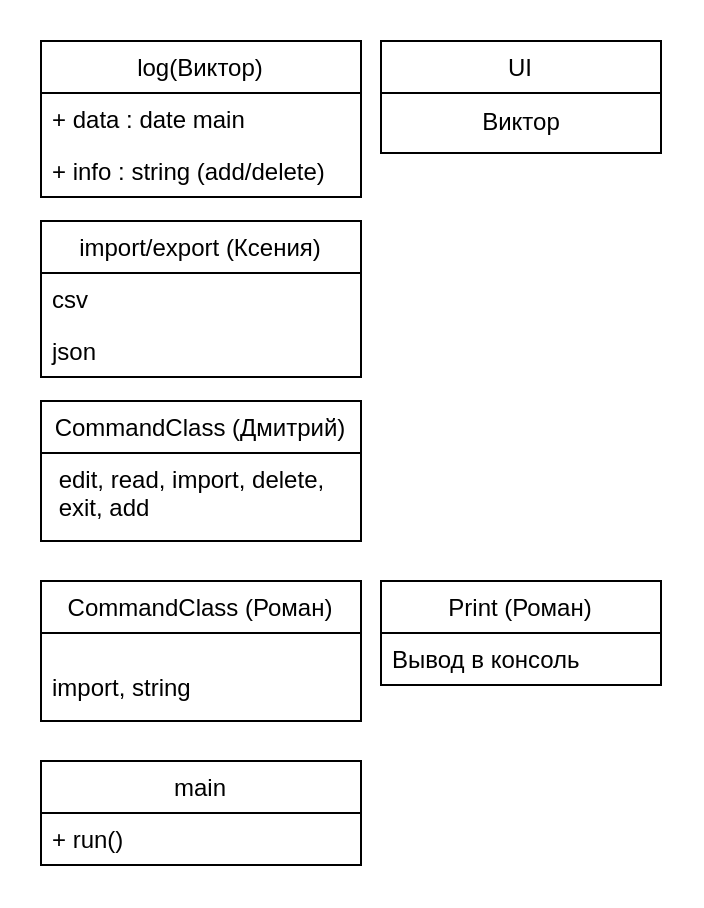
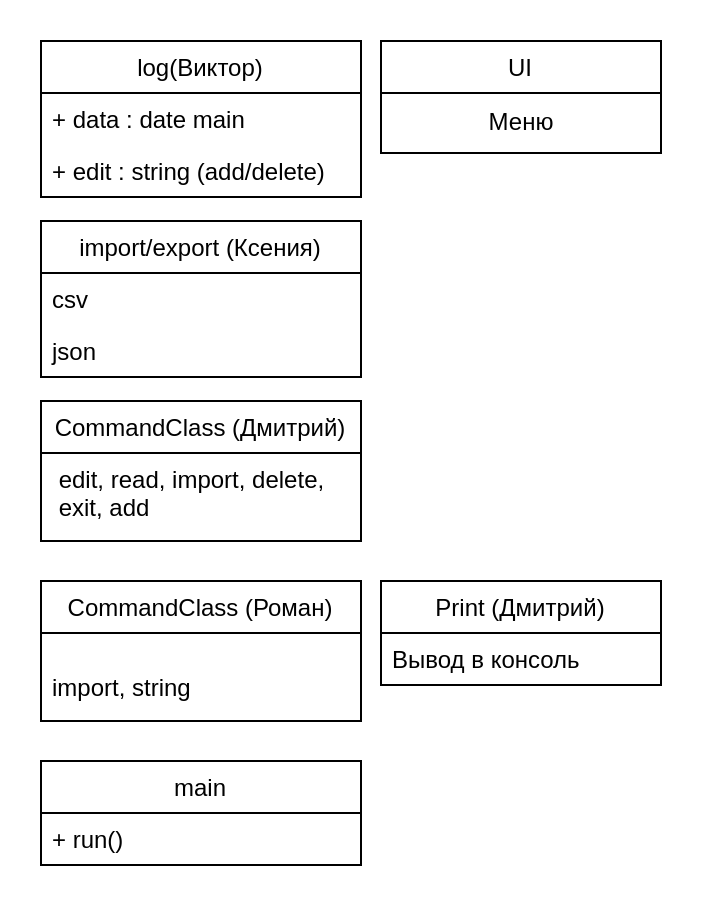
  <mxCell id="0" />
  <mxCell id="1" parent="0" />
  <mxCell id="2" value="main" style="swimlane;fontStyle=0;childLayout=stackLayout;horizontal=1;startSize=26;fillColor=none;horizontalStack=0;resizeParent=1;resizeParentMax=0;resizeLast=0;collapsible=1;marginBottom=0;" vertex="1" parent="1"><mxGeometry y="380" width="160" height="52" as="geometry" x="20" /></mxCell>
  <mxCell id="3" value="+ run()" style="text;strokeColor=none;fillColor=none;align=left;verticalAlign=top;spacingLeft=4;spacingRight=4;overflow=hidden;rotatable=0;points=[[0,0.5],[1,0.5]];portConstraint=eastwest;" vertex="1" parent="2"><mxGeometry y="26" width="160" height="26" as="geometry" /></mxCell>
  <mxCell id="4" value="log(Виктор)" style="swimlane;fontStyle=0;childLayout=stackLayout;horizontal=1;startSize=26;fillColor=none;horizontalStack=0;resizeParent=1;resizeParentMax=0;resizeLast=0;collapsible=1;marginBottom=0;" vertex="1" parent="1"><mxGeometry width="160" height="78" as="geometry" x="20" y="20" /></mxCell>
  <mxCell id="5" value="+ data : date main" style="text;strokeColor=none;fillColor=none;align=left;verticalAlign=top;spacingLeft=4;spacingRight=4;overflow=hidden;rotatable=0;points=[[0,0.5],[1,0.5]];portConstraint=eastwest;" vertex="1" parent="4"><mxGeometry y="26" width="160" height="26" as="geometry" /></mxCell>
- <mxCell id="6" value="+ info : string (add/delete)" style="text;strokeColor=none;fillColor=none;align=left;verticalAlign=top;spacingLeft=4;spacingRight=4;overflow=hidden;rotatable=0;points=[[0,0.5],[1,0.5]];portConstraint=eastwest;" vertex="1" parent="4"><mxGeometry y="52" width="160" height="26" as="geometry" /></mxCell>
+ <mxCell id="6" value="+ edit : string (add/delete)" style="text;strokeColor=none;fillColor=none;align=left;verticalAlign=top;spacingLeft=4;spacingRight=4;overflow=hidden;rotatable=0;points=[[0,0.5],[1,0.5]];portConstraint=eastwest;" vertex="1" parent="4"><mxGeometry y="52" width="160" height="26" as="geometry" /></mxCell>
  <mxCell id="7" value="import/export (Ксения)" style="swimlane;fontStyle=0;childLayout=stackLayout;horizontal=1;startSize=26;fillColor=none;horizontalStack=0;resizeParent=1;resizeParentMax=0;resizeLast=0;collapsible=1;marginBottom=0;" vertex="1" parent="1"><mxGeometry y="110" width="160" height="78" as="geometry" x="20" /></mxCell>
  <mxCell id="8" value="csv&#10;" style="text;strokeColor=none;fillColor=none;align=left;verticalAlign=top;spacingLeft=4;spacingRight=4;overflow=hidden;rotatable=0;points=[[0,0.5],[1,0.5]];portConstraint=eastwest;" vertex="1" parent="7"><mxGeometry y="26" width="160" height="26" as="geometry" /></mxCell>
  <mxCell id="9" value="json" style="text;strokeColor=none;fillColor=none;align=left;verticalAlign=top;spacingLeft=4;spacingRight=4;overflow=hidden;rotatable=0;points=[[0,0.5],[1,0.5]];portConstraint=eastwest;" vertex="1" parent="7"><mxGeometry y="52" width="160" height="26" as="geometry" /></mxCell>
  <mxCell id="10" value="UI" style="swimlane;fontStyle=0;childLayout=stackLayout;horizontal=1;startSize=26;fillColor=none;horizontalStack=0;resizeParent=1;resizeParentMax=0;resizeLast=0;collapsible=1;marginBottom=0;" vertex="1" parent="1"><mxGeometry x="190" width="140" height="56" as="geometry" y="20" /></mxCell>
- <mxCell id="11" value="Виктор" style="text;html=1;align=center;verticalAlign=middle;resizable=0;points=[];autosize=1;strokeColor=none;fillColor=none;" vertex="1" parent="10"><mxGeometry y="26" width="140" height="30" as="geometry" /></mxCell>
+ <mxCell id="11" value="Меню" style="text;html=1;align=center;verticalAlign=middle;resizable=0;points=[];autosize=1;strokeColor=none;fillColor=none;" vertex="1" parent="10"><mxGeometry y="26" width="140" height="30" as="geometry" /></mxCell>
  <mxCell id="12" value="CommandClass (Дмитрий)" style="swimlane;fontStyle=0;childLayout=stackLayout;horizontal=1;startSize=26;fillColor=none;horizontalStack=0;resizeParent=1;resizeParentMax=0;resizeLast=0;collapsible=1;marginBottom=0;" vertex="1" parent="1"><mxGeometry y="200" width="160" height="70" as="geometry" x="20" /></mxCell>
  <mxCell id="13" value=" edit, read, import, delete,&#10; exit, add&#10;" style="text;strokeColor=none;fillColor=none;align=left;verticalAlign=top;spacingLeft=4;spacingRight=4;overflow=hidden;rotatable=0;points=[[0,0.5],[1,0.5]];portConstraint=eastwest;" vertex="1" parent="12"><mxGeometry y="26" width="160" height="44" as="geometry" /></mxCell>
- <mxCell id="14" value="Print (Роман)" style="swimlane;fontStyle=0;childLayout=stackLayout;horizontal=1;startSize=26;fillColor=none;horizontalStack=0;resizeParent=1;resizeParentMax=0;resizeLast=0;collapsible=1;marginBottom=0;" vertex="1" parent="1"><mxGeometry x="190" y="290" width="140" height="52" as="geometry" /></mxCell>
+ <mxCell id="14" value="Print (Дмитрий)" style="swimlane;fontStyle=0;childLayout=stackLayout;horizontal=1;startSize=26;fillColor=none;horizontalStack=0;resizeParent=1;resizeParentMax=0;resizeLast=0;collapsible=1;marginBottom=0;" vertex="1" parent="1"><mxGeometry x="190" y="290" width="140" height="52" as="geometry" /></mxCell>
  <mxCell id="15" value="Вывод в консоль" style="text;strokeColor=none;fillColor=none;align=left;verticalAlign=top;spacingLeft=4;spacingRight=4;overflow=hidden;rotatable=0;points=[[0,0.5],[1,0.5]];portConstraint=eastwest;" vertex="1" parent="14"><mxGeometry y="26" width="140" height="26" as="geometry" /></mxCell>
  <mxCell id="16" value="CommandClass (Роман)" style="swimlane;fontStyle=0;childLayout=stackLayout;horizontal=1;startSize=26;fillColor=none;horizontalStack=0;resizeParent=1;resizeParentMax=0;resizeLast=0;collapsible=1;marginBottom=0;" vertex="1" parent="1"><mxGeometry y="290" width="160" height="70" as="geometry" x="20" /></mxCell>
  <mxCell id="17" value="&#10;import, string&#10;" style="text;strokeColor=none;fillColor=none;align=left;verticalAlign=top;spacingLeft=4;spacingRight=4;overflow=hidden;rotatable=0;points=[[0,0.5],[1,0.5]];portConstraint=eastwest;" vertex="1" parent="16"><mxGeometry y="26" width="160" height="44" as="geometry" /></mxCell>
